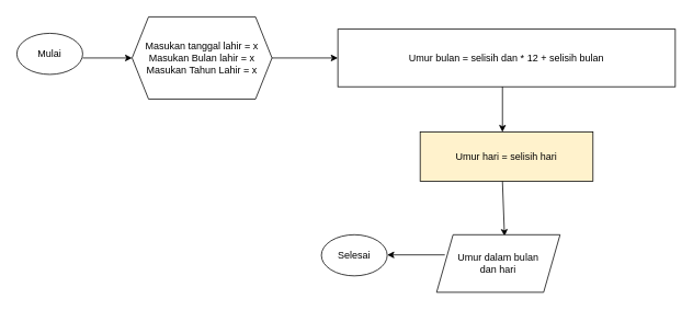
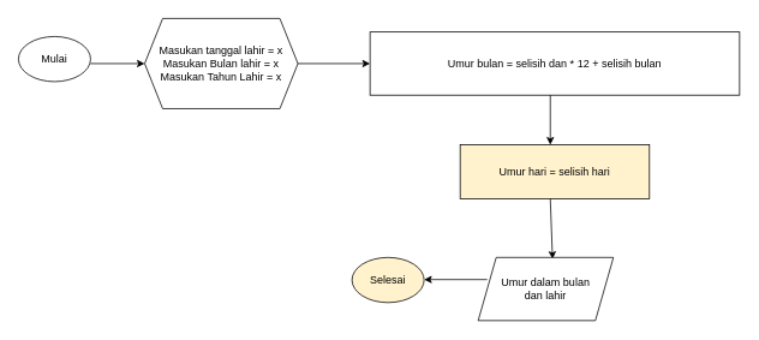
  <mxCell id="0" />
  <mxCell id="1" parent="0" />
  <mxCell id="2" value="Mulai" style="ellipse;whiteSpace=wrap;html=1;" parent="1" vertex="1"><mxGeometry x="20" y="40" width="80" height="50" as="geometry" /></mxCell>
  <mxCell id="3" value="" style="endArrow=classic;html=1;rounded=0;" parent="1" edge="1"><mxGeometry width="50" height="50" relative="1" as="geometry"><mxPoint x="100" y="70" as="sourcePoint" /><mxPoint x="160" y="70" as="targetPoint" /></mxGeometry></mxCell>
  <mxCell id="4" value="Masukan tanggal lahir = x&lt;br&gt;Masukan Bulan lahir = x&lt;br&gt;Masukan Tahun Lahir = x" style="shape=hexagon;perimeter=hexagonPerimeter2;whiteSpace=wrap;html=1;fixedSize=1;" parent="1" vertex="1"><mxGeometry x="160" y="20" width="170" height="100" as="geometry" /></mxCell>
  <mxCell id="5" value="&lt;p style=&quot;margin-left:18,0000pt;mso-para-margin-left:0,0000gd;line-height:150%;&quot; class=&quot;MsoNormal&quot;&gt;Umur bulan = selisih dan * 12 + selisih bulan&lt;span style=&quot;mso-spacerun:'yes';font-family:Arial;mso-fareast-font-family:'DejaVu Sans';&lt;br/&gt;font-size:12,0000pt;&quot;&gt;&lt;/span&gt;&lt;/p&gt;" style="rounded=0;whiteSpace=wrap;html=1;" parent="1" vertex="1"><mxGeometry x="410" y="35" width="410" height="70" as="geometry" /></mxCell>
  <mxCell id="6" value="" style="endArrow=classic;html=1;rounded=0;" parent="1" edge="1"><mxGeometry width="50" height="50" relative="1" as="geometry"><mxPoint x="330" y="70" as="sourcePoint" /><mxPoint x="410" y="70" as="targetPoint" /></mxGeometry></mxCell>
  <mxCell id="7" value="&lt;p class=&quot;MsoNormal&quot;&gt;Umur hari = selisih hari&lt;/p&gt;" style="rounded=0;whiteSpace=wrap;html=1;fillColor=#fff2cc;" parent="1" vertex="1"><mxGeometry x="510" y="160" width="210" height="60" as="geometry" /></mxCell>
  <mxCell id="8" value="" style="endArrow=classic;html=1;rounded=0;" parent="1" edge="1"><mxGeometry width="50" height="50" relative="1" as="geometry"><mxPoint x="610" y="105" as="sourcePoint" /><mxPoint x="610" y="160" as="targetPoint" /></mxGeometry></mxCell>
  <mxCell id="9" value="" style="endArrow=classic;html=1;rounded=0;entryX=0.55;entryY=0.024;entryDx=0;entryDy=0;entryPerimeter=0;" parent="1" edge="1" target="10"><mxGeometry width="50" height="50" relative="1" as="geometry"><mxPoint x="610" y="220" as="sourcePoint" /><mxPoint x="610" y="280" as="targetPoint" /></mxGeometry></mxCell>
- <mxCell id="10" value="Umur dalam bulan&lt;br&gt;dan hari" style="shape=parallelogram;perimeter=parallelogramPerimeter;whiteSpace=wrap;html=1;fixedSize=1;" parent="1" vertex="1"><mxGeometry x="530" y="285" width="150" height="70" as="geometry" /></mxCell>
+ <mxCell id="10" value="Umur dalam bulan&lt;br&gt;dan lahir" style="shape=parallelogram;perimeter=parallelogramPerimeter;whiteSpace=wrap;html=1;fixedSize=1;" parent="1" vertex="1"><mxGeometry x="530" y="285" width="150" height="70" as="geometry" /></mxCell>
  <mxCell id="11" value="" style="endArrow=classic;html=1;rounded=0;" parent="1" edge="1"><mxGeometry width="50" height="50" relative="1" as="geometry"><mxPoint x="540" y="309.5" as="sourcePoint" /><mxPoint x="470" y="309.5" as="targetPoint" /></mxGeometry></mxCell>
- <mxCell id="12" value="Selesai" style="ellipse;whiteSpace=wrap;html=1;" parent="1" vertex="1"><mxGeometry x="390" y="285" width="80" height="50" as="geometry" /></mxCell>
+ <mxCell id="12" value="Selesai" style="ellipse;whiteSpace=wrap;html=1;fillColor=#fff2cc;" parent="1" vertex="1"><mxGeometry x="390" y="285" width="80" height="50" as="geometry" /></mxCell>
